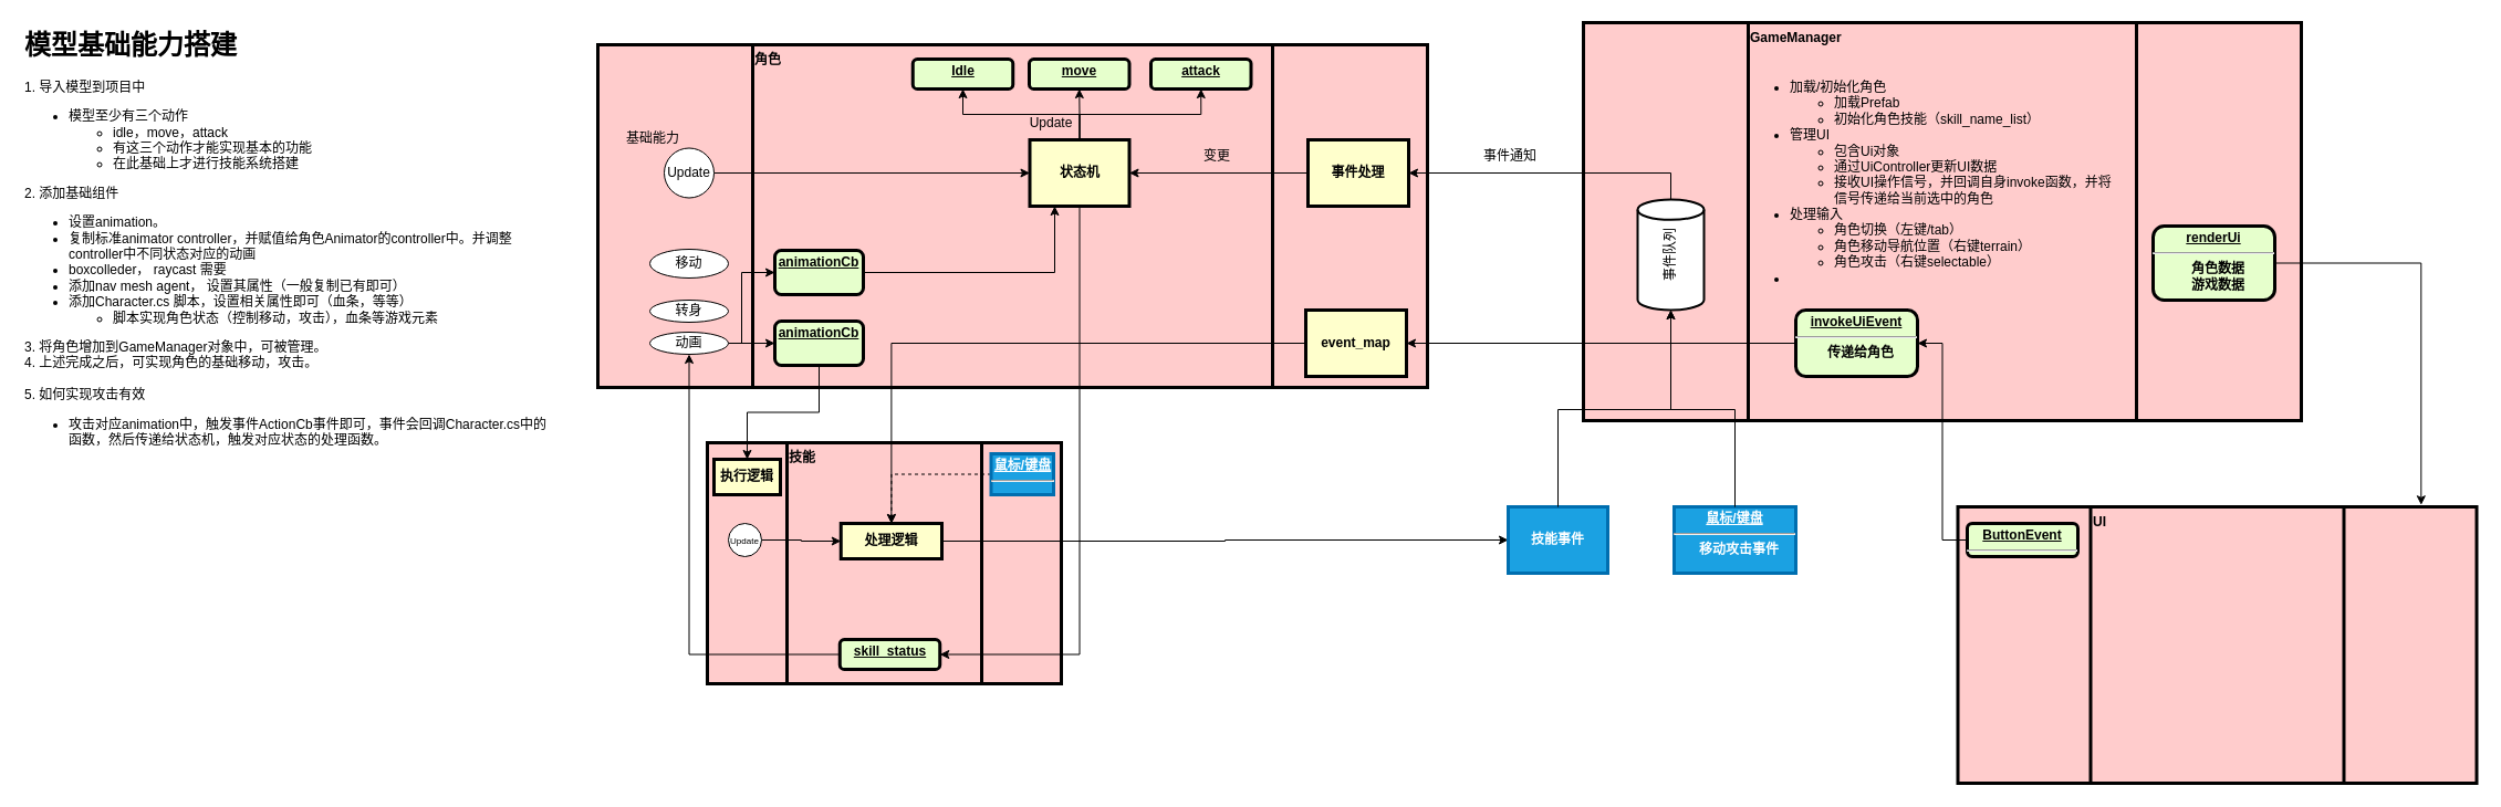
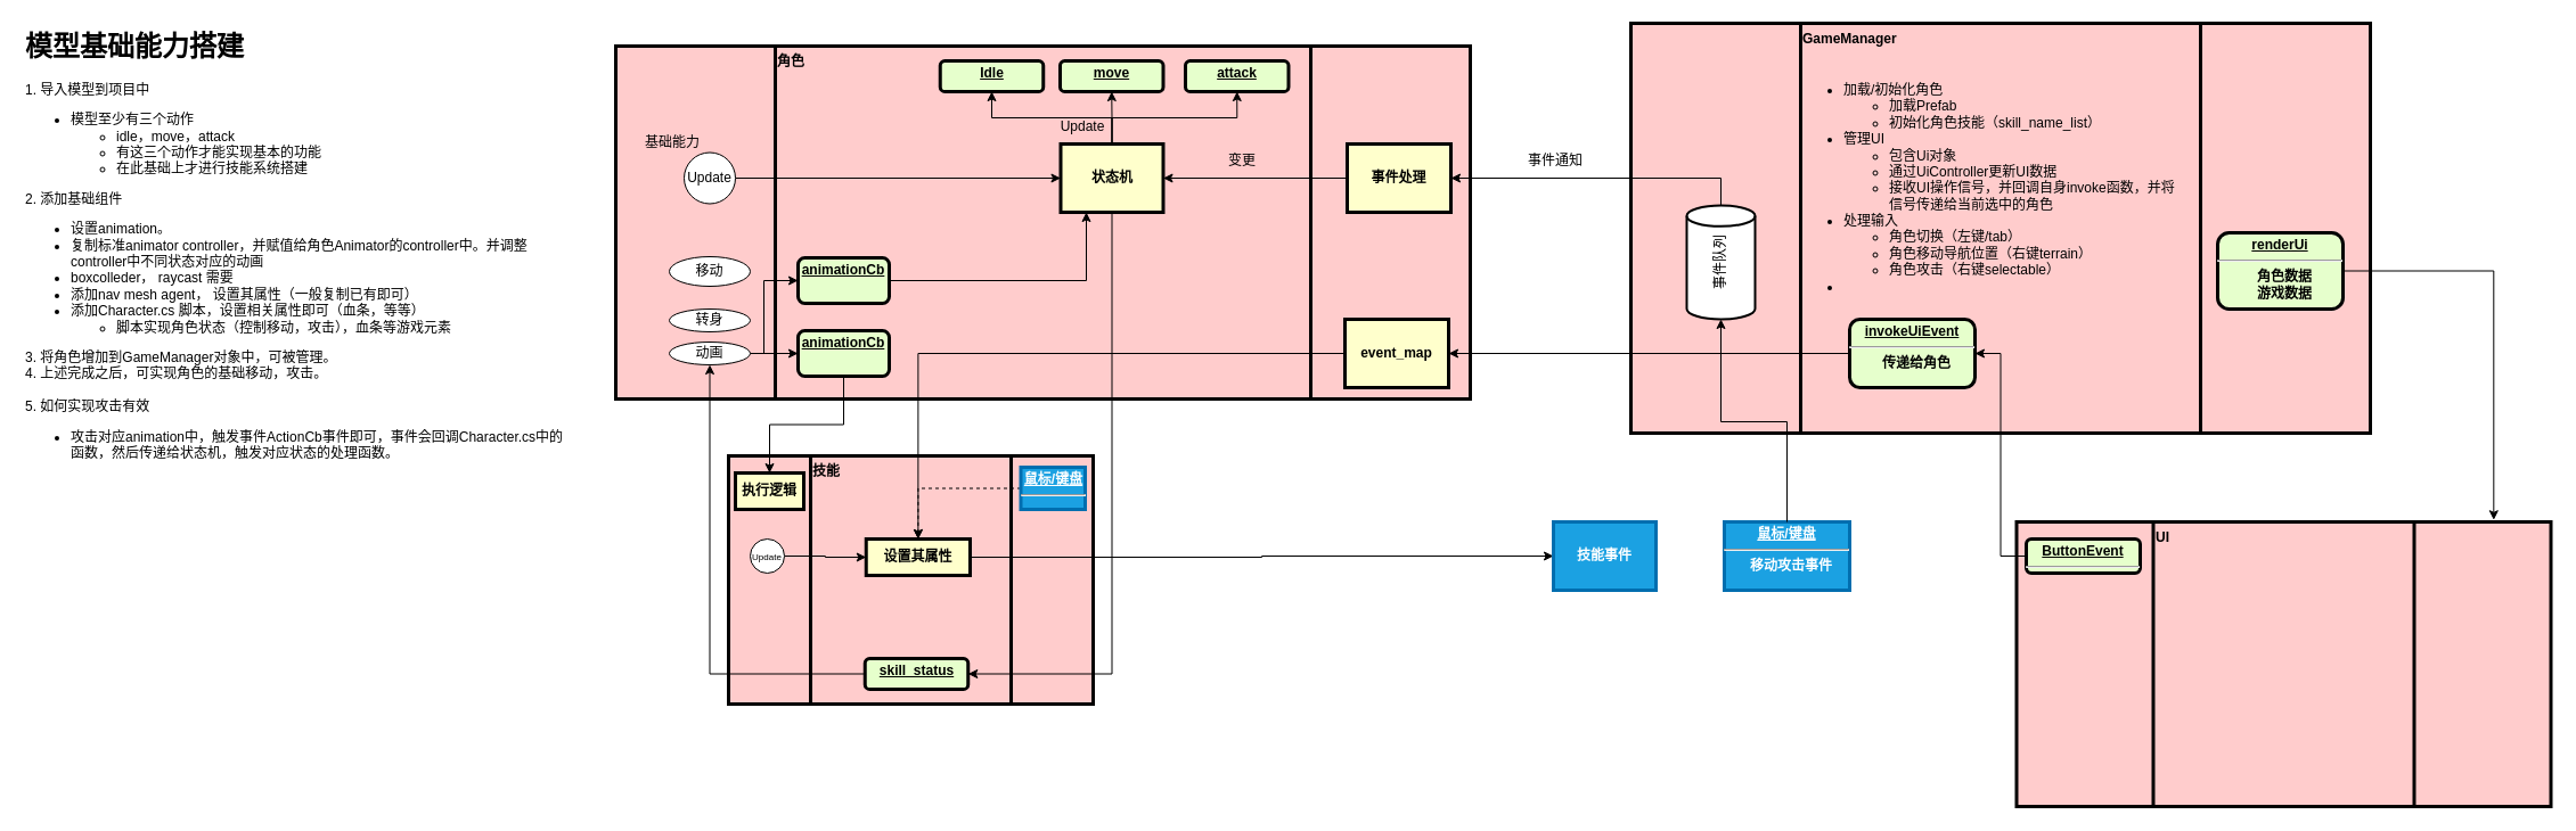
  <mxCell id="0" />
  <mxCell id="1" parent="0" />
  <mxCell id="2" value="GameManager" style="shape=process;whiteSpace=wrap;align=left;verticalAlign=top;size=0.23;fontStyle=1;strokeWidth=3;fillColor=#FFCCCC" parent="1" vertex="1"><mxGeometry x="1431" y="20" width="649" height="360" as="geometry" /></mxCell>
  <mxCell id="3" value="&lt;ul&gt;&lt;li&gt;加载/初始化角色&lt;/li&gt;&lt;ul&gt;&lt;li&gt;加载Prefab&lt;/li&gt;&lt;li&gt;初始化角色技能（skill_name_list）&lt;/li&gt;&lt;/ul&gt;&lt;li&gt;管理UI&lt;/li&gt;&lt;ul&gt;&lt;li&gt;包含Ui对象&lt;/li&gt;&lt;li&gt;通过UiController更新UI数据&lt;/li&gt;&lt;li&gt;接收UI操作信号，并回调自身invoke函数，并将信号传递给当前选中的角色&lt;/li&gt;&lt;/ul&gt;&lt;li&gt;处理输入&lt;/li&gt;&lt;ul&gt;&lt;li&gt;角色切换（左键/tab）&lt;/li&gt;&lt;li&gt;角色移动导航位置（右键terrain）&lt;/li&gt;&lt;li&gt;角色攻击（右键selectable）&lt;/li&gt;&lt;/ul&gt;&lt;li&gt;&lt;br&gt;&lt;/li&gt;&lt;/ul&gt;" style="text;html=1;align=left;verticalAlign=middle;whiteSpace=wrap;rounded=0;" parent="1" vertex="1"><mxGeometry x="1576" y="70" width="335" height="190" as="geometry" /></mxCell>
  <mxCell id="4" value="UI" style="shape=process;whiteSpace=wrap;align=left;verticalAlign=top;size=0.256;fontStyle=1;strokeWidth=3;fillColor=#FFCCCC" parent="1" vertex="1"><mxGeometry x="1769.5" y="458" width="469" height="250" as="geometry" /></mxCell>
  <mxCell id="5" value="&lt;p style=&quot;margin: 0px; margin-top: 4px; text-align: center; text-decoration: underline;&quot;&gt;&lt;strong&gt;invokeUiEvent&lt;/strong&gt;&lt;/p&gt;&lt;hr&gt;&lt;p style=&quot;margin: 0px; margin-left: 8px;&quot;&gt;传递给角色&lt;/p&gt;" style="verticalAlign=middle;align=center;overflow=fill;fontSize=12;fontFamily=Helvetica;html=1;rounded=1;fontStyle=1;strokeWidth=3;fillColor=#E6FFCC" parent="1" vertex="1"><mxGeometry x="1623" y="280" width="110" height="60" as="geometry" /></mxCell>
  <mxCell id="6" style="edgeStyle=orthogonalEdgeStyle;rounded=0;orthogonalLoop=1;jettySize=auto;html=1;exitX=0;exitY=0.5;exitDx=0;exitDy=0;entryX=1;entryY=0.5;entryDx=0;entryDy=0;" parent="1" source="7" target="5" edge="1"><mxGeometry relative="1" as="geometry" /></mxCell>
  <mxCell id="7" value="&lt;p style=&quot;margin: 0px; margin-top: 4px; text-align: center; text-decoration: underline;&quot;&gt;&lt;strong&gt;ButtonEvent&lt;/strong&gt;&lt;/p&gt;&lt;hr&gt;&lt;p style=&quot;margin: 0px; margin-left: 8px;&quot;&gt;&lt;br&gt;&lt;/p&gt;" style="verticalAlign=middle;align=center;overflow=fill;fontSize=12;fontFamily=Helvetica;html=1;rounded=1;fontStyle=1;strokeWidth=3;fillColor=#E6FFCC" parent="1" vertex="1"><mxGeometry x="1778" y="473" width="100" height="30" as="geometry" /></mxCell>
  <mxCell id="8" style="edgeStyle=orthogonalEdgeStyle;rounded=0;orthogonalLoop=1;jettySize=auto;html=1;exitX=1;exitY=0.5;exitDx=0;exitDy=0;entryX=0.893;entryY=-0.007;entryDx=0;entryDy=0;entryPerimeter=0;" parent="1" source="9" target="4" edge="1"><mxGeometry relative="1" as="geometry" /></mxCell>
  <mxCell id="9" value="&lt;p style=&quot;margin: 0px; margin-top: 4px; text-align: center; text-decoration: underline;&quot;&gt;&lt;strong&gt;renderUi&lt;/strong&gt;&lt;/p&gt;&lt;hr&gt;&lt;p style=&quot;margin: 0px; margin-left: 8px;&quot;&gt;角色数据&lt;/p&gt;&lt;p style=&quot;margin: 0px; margin-left: 8px;&quot;&gt;游戏数据&lt;/p&gt;" style="verticalAlign=middle;align=center;overflow=fill;fontSize=12;fontFamily=Helvetica;html=1;rounded=1;fontStyle=1;strokeWidth=3;fillColor=#E6FFCC" parent="1" vertex="1"><mxGeometry x="1946" y="204" width="110" height="67" as="geometry" /></mxCell>
  <mxCell id="10" value="角色" style="shape=process;whiteSpace=wrap;align=left;verticalAlign=top;size=0.187;fontStyle=1;strokeWidth=3;fillColor=#FFCCCC" parent="1" vertex="1"><mxGeometry x="540" y="40" width="750" height="310" as="geometry" /></mxCell>
  <mxCell id="11" style="edgeStyle=orthogonalEdgeStyle;rounded=0;orthogonalLoop=1;jettySize=auto;html=1;exitX=0.5;exitY=0;exitDx=0;exitDy=0;startArrow=none;startFill=0;entryX=0.5;entryY=1;entryDx=0;entryDy=0;" parent="1" source="14" target="18" edge="1"><mxGeometry relative="1" as="geometry"><mxPoint x="1000" y="130" as="targetPoint" /></mxGeometry></mxCell>
  <mxCell id="12" style="edgeStyle=orthogonalEdgeStyle;rounded=0;orthogonalLoop=1;jettySize=auto;html=1;exitX=0.5;exitY=0;exitDx=0;exitDy=0;entryX=0.5;entryY=1;entryDx=0;entryDy=0;" parent="1" source="14" target="17" edge="1"><mxGeometry relative="1" as="geometry" /></mxCell>
  <mxCell id="13" style="edgeStyle=orthogonalEdgeStyle;rounded=0;orthogonalLoop=1;jettySize=auto;html=1;exitX=0.5;exitY=0;exitDx=0;exitDy=0;entryX=0.5;entryY=1;entryDx=0;entryDy=0;" parent="1" source="14" target="16" edge="1"><mxGeometry relative="1" as="geometry" /></mxCell>
  <mxCell id="14" value="状态机" style="whiteSpace=wrap;align=center;verticalAlign=middle;fontStyle=1;strokeWidth=3;fillColor=#FFFFCC" parent="1" vertex="1"><mxGeometry x="930.5" y="126" width="90" height="60" as="geometry" /></mxCell>
  <mxCell id="15" value="&lt;p style=&quot;margin: 0px; margin-top: 4px; text-align: center; text-decoration: underline;&quot;&gt;鼠标/键盘&lt;/p&gt;&lt;hr&gt;&lt;p style=&quot;margin: 0px; margin-left: 8px;&quot;&gt;移动攻击事件&lt;/p&gt;" style="verticalAlign=middle;align=center;overflow=fill;fontSize=12;fontFamily=Helvetica;html=1;rounded=0;fontStyle=1;strokeWidth=3;fillColor=#1ba1e2;strokeColor=#006EAF;fontColor=#ffffff;" parent="1" vertex="1"><mxGeometry x="1513" y="458" width="110" height="60" as="geometry" /></mxCell>
  <mxCell id="16" value="&lt;p style=&quot;margin: 0px; margin-top: 4px; text-align: center; text-decoration: underline;&quot;&gt;Idle&lt;/p&gt;" style="verticalAlign=middle;align=center;overflow=fill;fontSize=12;fontFamily=Helvetica;html=1;rounded=1;fontStyle=1;strokeWidth=3;fillColor=#E6FFCC" parent="1" vertex="1"><mxGeometry x="824.75" y="53" width="90.5" height="27" as="geometry" /></mxCell>
  <mxCell id="17" value="&lt;p style=&quot;margin: 0px; margin-top: 4px; text-align: center; text-decoration: underline;&quot;&gt;attack&lt;/p&gt;" style="verticalAlign=middle;align=center;overflow=fill;fontSize=12;fontFamily=Helvetica;html=1;rounded=1;fontStyle=1;strokeWidth=3;fillColor=#E6FFCC" parent="1" vertex="1"><mxGeometry x="1040" y="53" width="90.5" height="27" as="geometry" /></mxCell>
  <mxCell id="18" value="&lt;p style=&quot;margin: 0px; margin-top: 4px; text-align: center; text-decoration: underline;&quot;&gt;move&lt;/p&gt;" style="verticalAlign=middle;align=center;overflow=fill;fontSize=12;fontFamily=Helvetica;html=1;rounded=1;fontStyle=1;strokeWidth=3;fillColor=#E6FFCC" parent="1" vertex="1"><mxGeometry x="930" y="53" width="90.5" height="27" as="geometry" /></mxCell>
  <mxCell id="19" style="edgeStyle=orthogonalEdgeStyle;rounded=0;orthogonalLoop=1;jettySize=auto;html=1;exitX=1;exitY=0.5;exitDx=0;exitDy=0;entryX=0;entryY=0.5;entryDx=0;entryDy=0;" parent="1" source="20" target="14" edge="1"><mxGeometry relative="1" as="geometry" /></mxCell>
  <mxCell id="20" value="Update" style="ellipse;whiteSpace=wrap;html=1;aspect=fixed;" parent="1" vertex="1"><mxGeometry x="600" y="133.5" width="45" height="45" as="geometry" /></mxCell>
  <mxCell id="21" value="Update" style="text;html=1;align=center;verticalAlign=middle;whiteSpace=wrap;rounded=0;" parent="1" vertex="1"><mxGeometry x="920" y="96" width="60" height="30" as="geometry" /></mxCell>
  <mxCell id="22" value="事件通知" style="text;html=1;align=center;verticalAlign=middle;whiteSpace=wrap;rounded=0;" parent="1" vertex="1"><mxGeometry x="1320" y="126" width="90" height="30" as="geometry" /></mxCell>
  <mxCell id="23" value="移动" style="ellipse;whiteSpace=wrap;html=1;" parent="1" vertex="1"><mxGeometry x="587" y="225" width="71" height="26" as="geometry" /></mxCell>
  <mxCell id="24" value="基础能力" style="text;html=1;align=center;verticalAlign=middle;whiteSpace=wrap;rounded=0;" parent="1" vertex="1"><mxGeometry x="560" y="110" width="60" height="30" as="geometry" /></mxCell>
  <mxCell id="25" value="转身" style="ellipse;whiteSpace=wrap;html=1;" parent="1" vertex="1"><mxGeometry x="587" y="271" width="71" height="20" as="geometry" /></mxCell>
  <mxCell id="26" style="edgeStyle=orthogonalEdgeStyle;rounded=0;orthogonalLoop=1;jettySize=auto;html=1;exitX=1;exitY=0.5;exitDx=0;exitDy=0;entryX=0;entryY=0.5;entryDx=0;entryDy=0;" parent="1" source="28" target="35" edge="1"><mxGeometry relative="1" as="geometry" /></mxCell>
  <mxCell id="27" style="edgeStyle=orthogonalEdgeStyle;rounded=0;orthogonalLoop=1;jettySize=auto;html=1;exitX=1;exitY=0.5;exitDx=0;exitDy=0;entryX=0;entryY=0.5;entryDx=0;entryDy=0;" parent="1" source="28" target="55" edge="1"><mxGeometry relative="1" as="geometry"><Array as="points"><mxPoint x="670" y="310" /><mxPoint x="670" y="246" /></Array></mxGeometry></mxCell>
  <mxCell id="28" value="动画" style="ellipse;whiteSpace=wrap;html=1;" parent="1" vertex="1"><mxGeometry x="587" y="300" width="71" height="20" as="geometry" /></mxCell>
  <mxCell id="29" value="技能" style="shape=process;whiteSpace=wrap;align=left;verticalAlign=top;size=0.226;fontStyle=1;strokeWidth=3;fillColor=#FFCCCC" parent="1" vertex="1"><mxGeometry x="639" y="400" width="320" height="218" as="geometry" /></mxCell>
  <mxCell id="30" style="edgeStyle=orthogonalEdgeStyle;rounded=0;orthogonalLoop=1;jettySize=auto;html=1;exitX=1;exitY=0.5;exitDx=0;exitDy=0;entryX=0;entryY=0.5;entryDx=0;entryDy=0;" parent="1" source="31" target="42" edge="1"><mxGeometry relative="1" as="geometry" /></mxCell>
  <mxCell id="31" value="&lt;font style=&quot;font-size: 8px;&quot;&gt;Update&lt;/font&gt;" style="ellipse;whiteSpace=wrap;html=1;aspect=fixed;" parent="1" vertex="1"><mxGeometry x="658" y="473" width="30" height="30" as="geometry" /></mxCell>
  <mxCell id="32" style="edgeStyle=orthogonalEdgeStyle;rounded=0;orthogonalLoop=1;jettySize=auto;html=1;exitX=0;exitY=0.5;exitDx=0;exitDy=0;entryX=0.5;entryY=1;entryDx=0;entryDy=0;" parent="1" source="33" target="28" edge="1"><mxGeometry relative="1" as="geometry" /></mxCell>
  <mxCell id="33" value="&lt;p style=&quot;margin: 0px; margin-top: 4px; text-align: center; text-decoration: underline;&quot;&gt;skill_status&lt;/p&gt;" style="verticalAlign=middle;align=center;overflow=fill;fontSize=12;fontFamily=Helvetica;html=1;rounded=1;fontStyle=1;strokeWidth=3;fillColor=#E6FFCC" parent="1" vertex="1"><mxGeometry x="758.75" y="578" width="90.5" height="27" as="geometry" /></mxCell>
  <mxCell id="34" style="edgeStyle=orthogonalEdgeStyle;rounded=0;orthogonalLoop=1;jettySize=auto;html=1;exitX=0.5;exitY=1;exitDx=0;exitDy=0;entryX=0.5;entryY=0;entryDx=0;entryDy=0;" parent="1" source="35" target="52" edge="1"><mxGeometry relative="1" as="geometry" /></mxCell>
  <mxCell id="35" value="&lt;p style=&quot;margin: 0px; margin-top: 4px; text-align: center; text-decoration: underline;&quot;&gt;&lt;strong&gt;animationCb&lt;/strong&gt;&lt;/p&gt;" style="verticalAlign=middle;align=center;overflow=fill;fontSize=12;fontFamily=Helvetica;html=1;rounded=1;fontStyle=1;strokeWidth=3;fillColor=#E6FFCC" parent="1" vertex="1"><mxGeometry x="700" y="290" width="80" height="40" as="geometry" /></mxCell>
  <mxCell id="36" style="edgeStyle=orthogonalEdgeStyle;rounded=0;orthogonalLoop=1;jettySize=auto;html=1;exitX=0.5;exitY=1;exitDx=0;exitDy=0;entryX=1;entryY=0.5;entryDx=0;entryDy=0;startArrow=none;startFill=0;endArrow=classic;endFill=1;" parent="1" source="14" target="33" edge="1"><mxGeometry relative="1" as="geometry" /></mxCell>
  <mxCell id="37" style="edgeStyle=orthogonalEdgeStyle;rounded=0;orthogonalLoop=1;jettySize=auto;html=1;exitX=0;exitY=0.5;exitDx=0;exitDy=0;entryX=0.5;entryY=0;entryDx=0;entryDy=0;" parent="1" source="38" target="42" edge="1"><mxGeometry relative="1" as="geometry" /></mxCell>
  <mxCell id="38" value="event_map" style="whiteSpace=wrap;align=center;verticalAlign=middle;fontStyle=1;strokeWidth=3;fillColor=#FFFFCC" parent="1" vertex="1"><mxGeometry x="1180" y="280" width="91" height="60" as="geometry" /></mxCell>
  <mxCell id="39" style="edgeStyle=orthogonalEdgeStyle;rounded=0;orthogonalLoop=1;jettySize=auto;html=1;exitX=0;exitY=0.5;exitDx=0;exitDy=0;entryX=0.5;entryY=0;entryDx=0;entryDy=0;dashed=1;" parent="1" source="40" target="42" edge="1"><mxGeometry relative="1" as="geometry" /></mxCell>
  <mxCell id="40" value="&lt;p style=&quot;margin: 0px; margin-top: 4px; text-align: center; text-decoration: underline;&quot;&gt;鼠标/键盘&lt;/p&gt;&lt;hr&gt;&lt;p style=&quot;margin: 0px; margin-left: 8px;&quot;&gt;&lt;br&gt;&lt;/p&gt;" style="verticalAlign=middle;align=center;overflow=fill;fontSize=12;fontFamily=Helvetica;html=1;rounded=0;fontStyle=1;strokeWidth=3;fillColor=#1ba1e2;strokeColor=#006EAF;fontColor=#ffffff;" parent="1" vertex="1"><mxGeometry x="895.5" y="410" width="56.5" height="37" as="geometry" /></mxCell>
  <mxCell id="41" style="edgeStyle=orthogonalEdgeStyle;rounded=0;orthogonalLoop=1;jettySize=auto;html=1;exitX=1;exitY=0.5;exitDx=0;exitDy=0;" parent="1" source="42" target="43" edge="1"><mxGeometry relative="1" as="geometry" /></mxCell>
- <mxCell id="42" value="处理逻辑" style="whiteSpace=wrap;align=center;verticalAlign=middle;fontStyle=1;strokeWidth=3;fillColor=#FFFFCC" parent="1" vertex="1"><mxGeometry x="759.75" y="473" width="91.25" height="32" as="geometry" /></mxCell>
+ <mxCell id="42" value="设置其属性" style="whiteSpace=wrap;align=center;verticalAlign=middle;fontStyle=1;strokeWidth=3;fillColor=#FFFFCC" parent="1" vertex="1"><mxGeometry x="759.75" y="473" width="91.25" height="32" as="geometry" /></mxCell>
  <mxCell id="43" value="技能事件" style="whiteSpace=wrap;align=center;verticalAlign=middle;fontStyle=1;strokeWidth=3;fillColor=#1ba1e2;fontColor=#ffffff;strokeColor=#006EAF;" parent="1" vertex="1"><mxGeometry x="1363" y="458" width="90" height="60" as="geometry" /></mxCell>
  <mxCell id="44" style="edgeStyle=orthogonalEdgeStyle;rounded=0;orthogonalLoop=1;jettySize=auto;html=1;exitX=0;exitY=0.5;exitDx=0;exitDy=0;entryX=1;entryY=0.5;entryDx=0;entryDy=0;" parent="1" source="5" target="38" edge="1"><mxGeometry relative="1" as="geometry" /></mxCell>
  <mxCell id="45" value="事件队列" style="strokeWidth=2;html=1;shape=mxgraph.flowchart.direct_data;whiteSpace=wrap;rotation=-90;" parent="1" vertex="1"><mxGeometry x="1460" y="200" width="100" height="60" as="geometry" /></mxCell>
  <mxCell id="46" style="edgeStyle=orthogonalEdgeStyle;rounded=0;orthogonalLoop=1;jettySize=auto;html=1;exitX=0.5;exitY=0;exitDx=0;exitDy=0;entryX=0;entryY=0.5;entryDx=0;entryDy=0;entryPerimeter=0;" parent="1" source="15" target="45" edge="1"><mxGeometry relative="1" as="geometry"><Array as="points"><mxPoint x="1568" y="370" /><mxPoint x="1510" y="370" /></Array></mxGeometry></mxCell>
- <mxCell id="47" style="edgeStyle=orthogonalEdgeStyle;rounded=0;orthogonalLoop=1;jettySize=auto;html=1;exitX=0.5;exitY=0;exitDx=0;exitDy=0;entryX=0;entryY=0.5;entryDx=0;entryDy=0;entryPerimeter=0;" parent="1" source="43" target="45" edge="1"><mxGeometry relative="1" as="geometry"><Array as="points"><mxPoint x="1408" y="370" /><mxPoint x="1510" y="370" /></Array></mxGeometry></mxCell>
  <mxCell id="48" style="edgeStyle=orthogonalEdgeStyle;rounded=0;orthogonalLoop=1;jettySize=auto;html=1;exitX=1;exitY=0.5;exitDx=0;exitDy=0;exitPerimeter=0;entryX=1;entryY=0.5;entryDx=0;entryDy=0;" parent="1" source="45" target="50" edge="1"><mxGeometry relative="1" as="geometry" /></mxCell>
  <mxCell id="49" style="edgeStyle=orthogonalEdgeStyle;rounded=0;orthogonalLoop=1;jettySize=auto;html=1;exitX=0;exitY=0.5;exitDx=0;exitDy=0;entryX=1;entryY=0.5;entryDx=0;entryDy=0;" parent="1" source="50" target="14" edge="1"><mxGeometry relative="1" as="geometry" /></mxCell>
  <mxCell id="50" value="事件处理" style="whiteSpace=wrap;align=center;verticalAlign=middle;fontStyle=1;strokeWidth=3;fillColor=#FFFFCC" parent="1" vertex="1"><mxGeometry x="1182" y="126" width="91" height="60" as="geometry" /></mxCell>
- <mxCell id="51" value="变更" style="text;html=1;align=center;verticalAlign=middle;whiteSpace=wrap;rounded=0;" parent="1" vertex="1"><mxGeometry x="1070" y="126" width="60" height="30" as="geometry" /></mxCell>
+ <mxCell id="51" value="变更" style="text;html=1;align=center;verticalAlign=middle;whiteSpace=wrap;rounded=0;" parent="1" vertex="1"><mxGeometry x="1060" y="126" width="60" height="30" as="geometry" /></mxCell>
  <mxCell id="52" value="执行逻辑" style="whiteSpace=wrap;align=center;verticalAlign=middle;fontStyle=1;strokeWidth=3;fillColor=#FFFFCC" parent="1" vertex="1"><mxGeometry x="645" y="415" width="60" height="32" as="geometry" /></mxCell>
  <mxCell id="53" value="&lt;h1 style=&quot;margin-top: 0px;&quot;&gt;模型基础能力搭建&lt;/h1&gt;&lt;p&gt;1. 导入模型到项目中&lt;/p&gt;&lt;p&gt;&lt;/p&gt;&lt;ul&gt;&lt;li&gt;模型至少有三个动作&lt;/li&gt;&lt;ul&gt;&lt;li&gt;idle，move，attack&lt;/li&gt;&lt;li&gt;有这三个动作才能实现基本的功能&lt;/li&gt;&lt;li&gt;在此基础上才进行技能系统搭建&lt;/li&gt;&lt;/ul&gt;&lt;/ul&gt;&lt;p&gt;&lt;/p&gt;&lt;p&gt;2. 添加基础组件&lt;/p&gt;&lt;p&gt;&lt;/p&gt;&lt;ul&gt;&lt;li&gt;设置animation。&lt;/li&gt;&lt;li&gt;复制标准animator controller，并赋值给角色Animator的controller中。并调整controller中不同状态对应的动画&lt;/li&gt;&lt;li&gt;boxcolleder， raycast 需要&lt;/li&gt;&lt;li&gt;添加nav mesh agent， 设置其属性（一般复制已有即可）&lt;/li&gt;&lt;li&gt;添加Character.cs 脚本，设置相关属性即可（血条，等等）&lt;/li&gt;&lt;ul&gt;&lt;li&gt;脚本实现角色状态（控制移动，攻击），血条等游戏元素&lt;/li&gt;&lt;/ul&gt;&lt;/ul&gt;&lt;div&gt;3. 将角色增加到GameManager对象中，可被管理。&lt;/div&gt;&lt;div&gt;4. 上述完成之后，可实现角色的基础移动，攻击。&lt;/div&gt;&lt;div&gt;&lt;br&gt;&lt;/div&gt;&lt;div&gt;5. 如何实现攻击有效&lt;/div&gt;&lt;div&gt;&lt;ul&gt;&lt;li&gt;攻击对应animation中，触发事件ActionCb事件即可，事件会回调Character.cs中的函数，然后传递给状态机，触发对应状态的处理函数。&lt;/li&gt;&lt;/ul&gt;&lt;/div&gt;&lt;div&gt;&lt;br&gt;&lt;/div&gt;&lt;p&gt;&lt;/p&gt;" style="text;html=1;whiteSpace=wrap;overflow=hidden;rounded=0;" parent="1" vertex="1"><mxGeometry x="20" y="20" width="480" height="409" as="geometry" /></mxCell>
  <mxCell id="54" style="edgeStyle=orthogonalEdgeStyle;rounded=0;orthogonalLoop=1;jettySize=auto;html=1;exitX=1;exitY=0.5;exitDx=0;exitDy=0;entryX=0.25;entryY=1;entryDx=0;entryDy=0;" parent="1" source="55" target="14" edge="1"><mxGeometry relative="1" as="geometry" /></mxCell>
  <mxCell id="55" value="&lt;p style=&quot;margin: 0px; margin-top: 4px; text-align: center; text-decoration: underline;&quot;&gt;&lt;strong&gt;animationCb&lt;/strong&gt;&lt;/p&gt;" style="verticalAlign=middle;align=center;overflow=fill;fontSize=12;fontFamily=Helvetica;html=1;rounded=1;fontStyle=1;strokeWidth=3;fillColor=#E6FFCC" parent="1" vertex="1"><mxGeometry x="700" y="226" width="80" height="40" as="geometry" /></mxCell>
